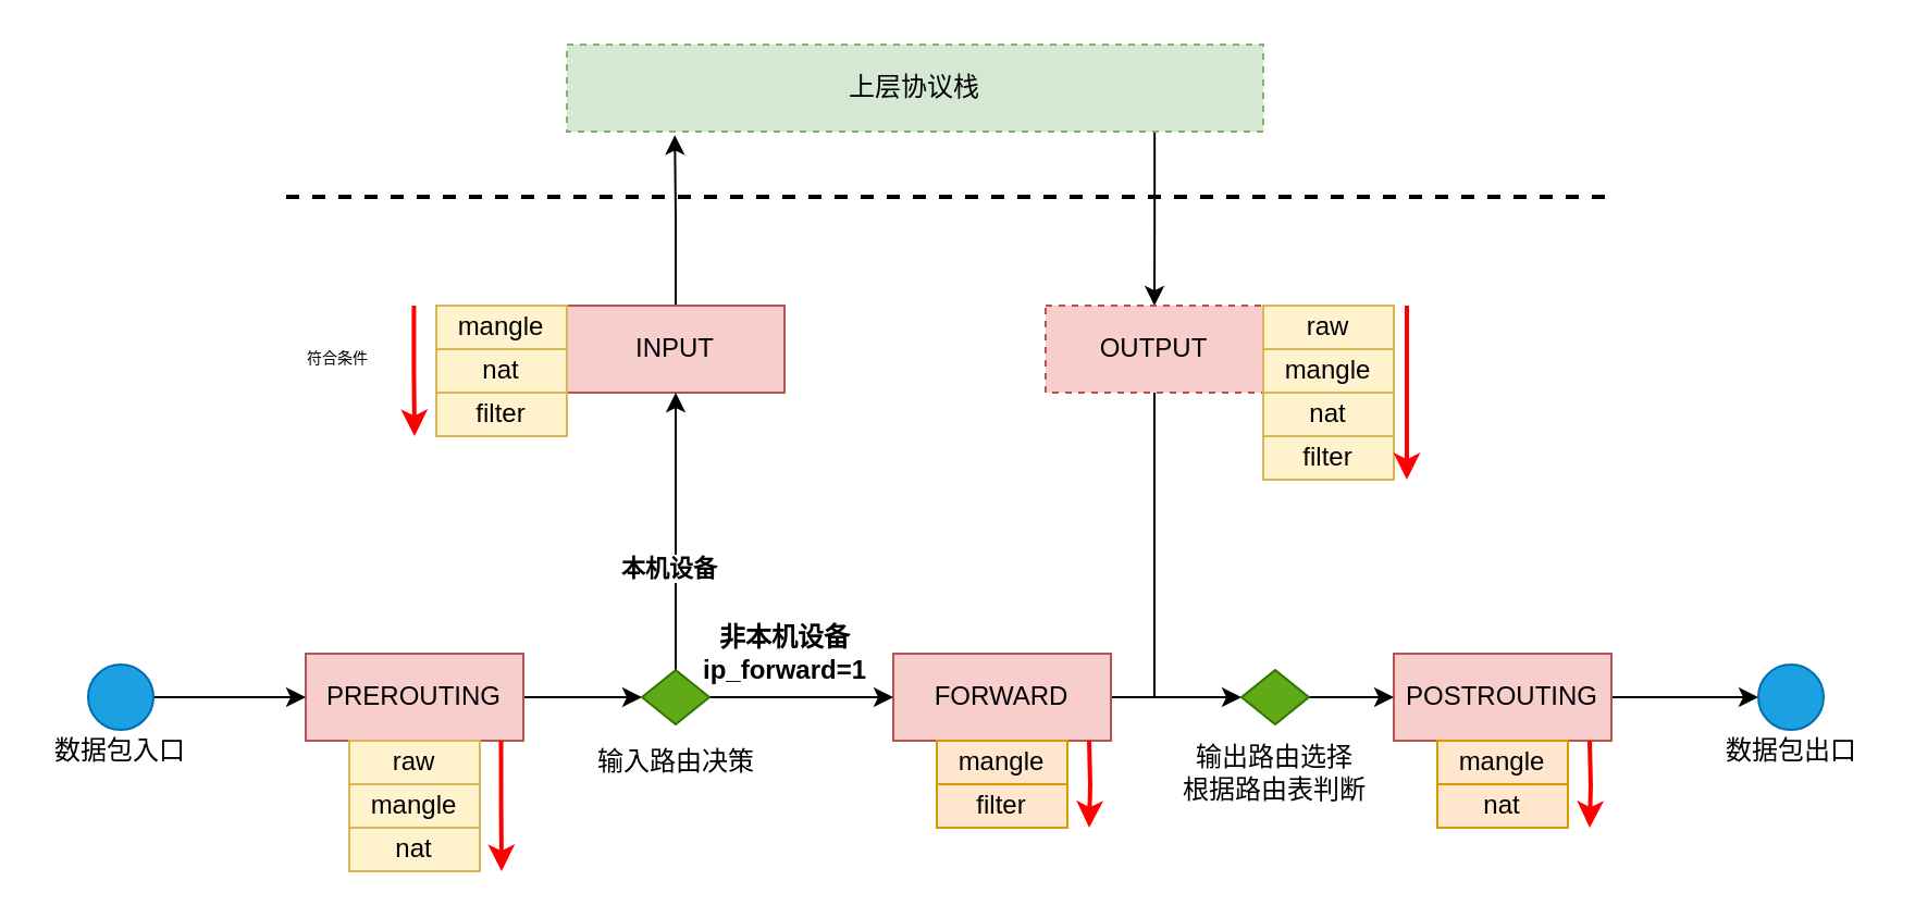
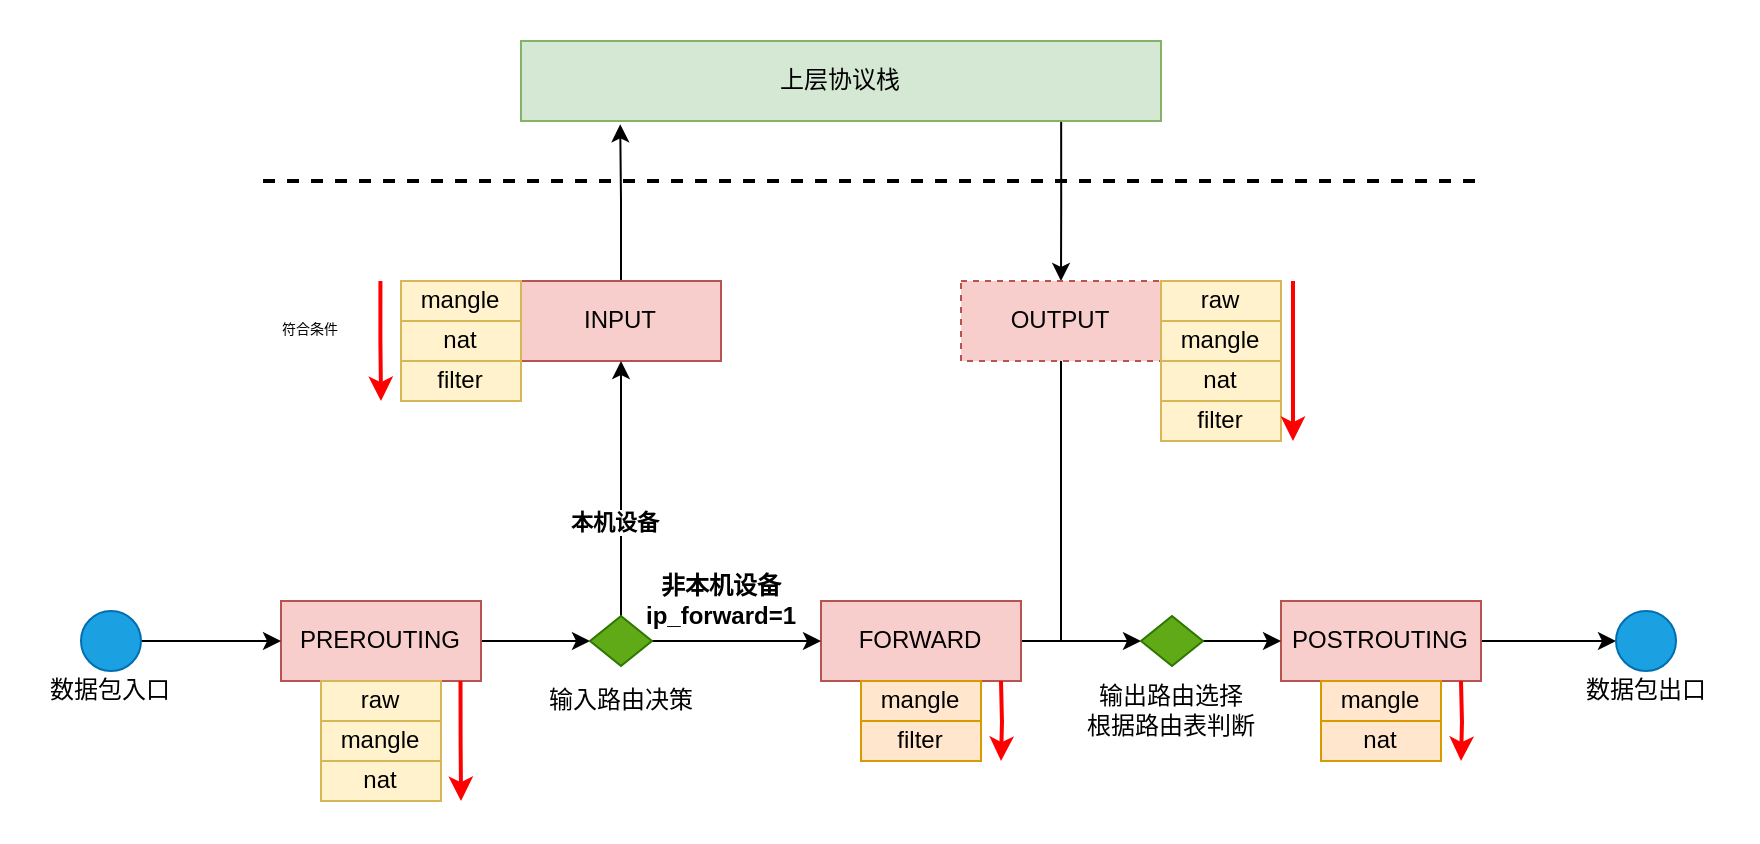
  <mxCell id="0" />
  <mxCell id="1" parent="0" />
  <mxCell id="2" style="edgeStyle=orthogonalEdgeStyle;rounded=0;orthogonalLoop=1;jettySize=auto;html=1;exitX=0.844;exitY=1.011;exitDx=0;exitDy=0;exitPerimeter=0;" parent="1" source="3" target="9" edge="1"><mxGeometry relative="1" as="geometry" /></mxCell>
- <mxCell id="3" value="上层协议栈" style="rounded=0;whiteSpace=wrap;html=1;fillColor=#d5e8d4;strokeColor=#82b366;dashed=1;" parent="1" vertex="1"><mxGeometry x="260" y="20" width="320" height="40" as="geometry" /></mxCell>
+ <mxCell id="3" value="上层协议栈" style="rounded=0;whiteSpace=wrap;html=1;fillColor=#d5e8d4;strokeColor=#82b366;" parent="1" vertex="1"><mxGeometry x="260" y="20" width="320" height="40" as="geometry" /></mxCell>
  <mxCell id="4" style="edgeStyle=orthogonalEdgeStyle;rounded=0;orthogonalLoop=1;jettySize=auto;html=1;exitX=0.5;exitY=0;exitDx=0;exitDy=0;entryX=0.155;entryY=1.041;entryDx=0;entryDy=0;entryPerimeter=0;" parent="1" source="5" target="3" edge="1"><mxGeometry relative="1" as="geometry" /></mxCell>
  <mxCell id="5" value="INPUT" style="rounded=0;whiteSpace=wrap;html=1;fillColor=#f8cecc;strokeColor=#b85450;" parent="1" vertex="1"><mxGeometry x="260" y="140" width="100" height="40" as="geometry" /></mxCell>
  <mxCell id="6" value="mangle" style="rounded=0;whiteSpace=wrap;html=1;fillColor=#fff2cc;strokeColor=#d6b656;" parent="1" vertex="1"><mxGeometry x="200" y="140" width="60" height="20" as="geometry" /></mxCell>
  <mxCell id="7" value="nat" style="rounded=0;whiteSpace=wrap;html=1;fillColor=#fff2cc;strokeColor=#d6b656;" parent="1" vertex="1"><mxGeometry x="200" y="160" width="60" height="20" as="geometry" /></mxCell>
  <mxCell id="8" value="filter" style="rounded=0;whiteSpace=wrap;html=1;fillColor=#fff2cc;strokeColor=#d6b656;" parent="1" vertex="1"><mxGeometry x="200" y="180" width="60" height="20" as="geometry" /></mxCell>
  <mxCell id="9" value="OUTPUT" style="rounded=0;whiteSpace=wrap;html=1;fillColor=#f8cecc;strokeColor=#b85450;dashed=1;" parent="1" vertex="1"><mxGeometry x="480" y="140" width="100" height="40" as="geometry" /></mxCell>
  <mxCell id="10" value="mangle" style="rounded=0;whiteSpace=wrap;html=1;fillColor=#fff2cc;strokeColor=#d6b656;" parent="1" vertex="1"><mxGeometry x="580" y="160" width="60" height="20" as="geometry" /></mxCell>
  <mxCell id="11" value="nat" style="rounded=0;whiteSpace=wrap;html=1;fillColor=#fff2cc;strokeColor=#d6b656;" parent="1" vertex="1"><mxGeometry x="580" y="180" width="60" height="20" as="geometry" /></mxCell>
  <mxCell id="12" value="filter" style="rounded=0;whiteSpace=wrap;html=1;fillColor=#fff2cc;strokeColor=#d6b656;" parent="1" vertex="1"><mxGeometry x="580" y="200" width="60" height="20" as="geometry" /></mxCell>
  <mxCell id="13" value="raw" style="rounded=0;whiteSpace=wrap;html=1;fillColor=#fff2cc;strokeColor=#d6b656;" parent="1" vertex="1"><mxGeometry x="580" y="140" width="60" height="20" as="geometry" /></mxCell>
  <mxCell id="14" style="edgeStyle=orthogonalEdgeStyle;rounded=0;orthogonalLoop=1;jettySize=auto;html=1;exitX=1;exitY=0.5;exitDx=0;exitDy=0;entryX=0;entryY=0.5;entryDx=0;entryDy=0;" edge="1" parent="1" source="15" target="33"><mxGeometry relative="1" as="geometry"><mxPoint x="757.5" y="322.5" as="sourcePoint" /></mxGeometry></mxCell>
  <mxCell id="15" value="POSTROUTING" style="rounded=0;whiteSpace=wrap;html=1;fillColor=#f8cecc;strokeColor=#b85450;" parent="1" vertex="1"><mxGeometry x="640" y="300" width="100" height="40" as="geometry" /></mxCell>
  <mxCell id="16" value="mangle" style="rounded=0;whiteSpace=wrap;html=1;fillColor=#ffe6cc;strokeColor=#d79b00;" parent="1" vertex="1"><mxGeometry x="660" y="340" width="60" height="20" as="geometry" /></mxCell>
  <mxCell id="17" value="nat" style="rounded=0;whiteSpace=wrap;html=1;fillColor=#ffe6cc;strokeColor=#d79b00;" parent="1" vertex="1"><mxGeometry x="660" y="360" width="60" height="20" as="geometry" /></mxCell>
  <mxCell id="18" style="edgeStyle=orthogonalEdgeStyle;rounded=0;orthogonalLoop=1;jettySize=auto;html=1;exitX=1;exitY=0.5;exitDx=0;exitDy=0;entryX=0;entryY=0.5;entryDx=0;entryDy=0;" parent="1" source="19" target="48" edge="1"><mxGeometry relative="1" as="geometry" /></mxCell>
  <mxCell id="19" value="FORWARD" style="rounded=0;whiteSpace=wrap;html=1;fillColor=#f8cecc;strokeColor=#b85450;" parent="1" vertex="1"><mxGeometry x="410" y="300" width="100" height="40" as="geometry" /></mxCell>
  <mxCell id="20" value="mangle" style="rounded=0;whiteSpace=wrap;html=1;fillColor=#ffe6cc;strokeColor=#d79b00;" parent="1" vertex="1"><mxGeometry x="430" y="340" width="60" height="20" as="geometry" /></mxCell>
  <mxCell id="21" value="filter" style="rounded=0;whiteSpace=wrap;html=1;fillColor=#ffe6cc;strokeColor=#d79b00;" parent="1" vertex="1"><mxGeometry x="430" y="360" width="60" height="20" as="geometry" /></mxCell>
  <mxCell id="22" style="edgeStyle=orthogonalEdgeStyle;rounded=0;orthogonalLoop=1;jettySize=auto;html=1;exitX=1;exitY=0.5;exitDx=0;exitDy=0;" parent="1" source="23" target="32" edge="1"><mxGeometry relative="1" as="geometry" /></mxCell>
  <mxCell id="23" value="PREROUTING" style="rounded=0;whiteSpace=wrap;html=1;fillColor=#f8cecc;strokeColor=#b85450;" parent="1" vertex="1"><mxGeometry x="140" y="300" width="100" height="40" as="geometry" /></mxCell>
  <mxCell id="24" value="mangle" style="rounded=0;whiteSpace=wrap;html=1;fillColor=#fff2cc;strokeColor=#d6b656;" parent="1" vertex="1"><mxGeometry x="160" y="360" width="60" height="20" as="geometry" /></mxCell>
  <mxCell id="25" value="nat" style="rounded=0;whiteSpace=wrap;html=1;fillColor=#fff2cc;strokeColor=#d6b656;" parent="1" vertex="1"><mxGeometry x="160" y="380" width="60" height="20" as="geometry" /></mxCell>
  <mxCell id="26" value="raw" style="rounded=0;whiteSpace=wrap;html=1;fillColor=#fff2cc;strokeColor=#d6b656;" parent="1" vertex="1"><mxGeometry x="160" y="340" width="60" height="20" as="geometry" /></mxCell>
  <mxCell id="27" style="edgeStyle=orthogonalEdgeStyle;rounded=0;orthogonalLoop=1;jettySize=auto;html=1;" parent="1" source="28" target="23" edge="1"><mxGeometry relative="1" as="geometry" /></mxCell>
  <mxCell id="28" value="" style="ellipse;whiteSpace=wrap;html=1;aspect=fixed;fillColor=#1ba1e2;fontColor=#ffffff;strokeColor=#006EAF;" parent="1" vertex="1"><mxGeometry x="40" y="305" width="30" height="30" as="geometry" /></mxCell>
  <mxCell id="29" style="edgeStyle=orthogonalEdgeStyle;rounded=0;orthogonalLoop=1;jettySize=auto;html=1;exitX=0.5;exitY=0;exitDx=0;exitDy=0;" parent="1" source="32" target="5" edge="1"><mxGeometry relative="1" as="geometry" /></mxCell>
  <mxCell id="30" value="本机设备" style="edgeLabel;html=1;align=center;verticalAlign=middle;resizable=0;points=[];fontStyle=1" parent="29" vertex="1" connectable="0"><mxGeometry x="-0.262" y="4" relative="1" as="geometry"><mxPoint as="offset" /></mxGeometry></mxCell>
  <mxCell id="31" style="edgeStyle=orthogonalEdgeStyle;rounded=0;orthogonalLoop=1;jettySize=auto;html=1;exitX=1;exitY=0.5;exitDx=0;exitDy=0;" parent="1" source="32" target="19" edge="1"><mxGeometry relative="1" as="geometry" /></mxCell>
  <mxCell id="32" value="" style="rhombus;whiteSpace=wrap;html=1;fillColor=#60a917;fontColor=#ffffff;strokeColor=#2D7600;" parent="1" vertex="1"><mxGeometry x="294.5" y="307.5" width="31" height="25" as="geometry" /></mxCell>
  <mxCell id="33" value="" style="ellipse;whiteSpace=wrap;html=1;aspect=fixed;fillColor=#1ba1e2;fontColor=#ffffff;strokeColor=#006EAF;" parent="1" vertex="1"><mxGeometry x="807.5" y="305" width="30" height="30" as="geometry" /></mxCell>
  <mxCell id="34" value="数据包出口" style="text;html=1;strokeColor=none;fillColor=none;align=center;verticalAlign=middle;whiteSpace=wrap;rounded=0;" parent="1" vertex="1"><mxGeometry x="787.5" y="330" width="70" height="30" as="geometry" /></mxCell>
  <mxCell id="35" value="数据包入口" style="text;html=1;strokeColor=none;fillColor=none;align=center;verticalAlign=middle;whiteSpace=wrap;rounded=0;" parent="1" vertex="1"><mxGeometry x="20" y="330" width="70" height="30" as="geometry" /></mxCell>
  <mxCell id="36" value="输入路由决策" style="text;html=1;strokeColor=none;fillColor=none;align=center;verticalAlign=middle;whiteSpace=wrap;rounded=0;" parent="1" vertex="1"><mxGeometry x="267.5" y="340" width="85" height="20" as="geometry" /></mxCell>
  <mxCell id="37" style="edgeStyle=orthogonalEdgeStyle;rounded=0;orthogonalLoop=1;jettySize=auto;html=1;strokeWidth=2;strokeColor=#FF0000;" parent="1" edge="1"><mxGeometry relative="1" as="geometry"><mxPoint x="646" y="140" as="sourcePoint" /><mxPoint x="646" y="220" as="targetPoint" /></mxGeometry></mxCell>
  <mxCell id="38" style="edgeStyle=orthogonalEdgeStyle;rounded=0;orthogonalLoop=1;jettySize=auto;html=1;strokeWidth=2;strokeColor=#FF0000;" parent="1" edge="1"><mxGeometry relative="1" as="geometry"><mxPoint x="189.71" y="140" as="sourcePoint" /><mxPoint x="190" y="200" as="targetPoint" /><Array as="points"><mxPoint x="190" y="170" /></Array></mxGeometry></mxCell>
  <mxCell id="39" style="edgeStyle=orthogonalEdgeStyle;rounded=0;orthogonalLoop=1;jettySize=auto;html=1;strokeWidth=2;strokeColor=#FF0000;" parent="1" edge="1"><mxGeometry relative="1" as="geometry"><mxPoint x="730" y="340" as="sourcePoint" /><mxPoint x="730" y="380" as="targetPoint" /></mxGeometry></mxCell>
  <mxCell id="40" style="edgeStyle=orthogonalEdgeStyle;rounded=0;orthogonalLoop=1;jettySize=auto;html=1;strokeWidth=2;strokeColor=#FF0000;" parent="1" edge="1"><mxGeometry relative="1" as="geometry"><mxPoint x="500" y="340" as="sourcePoint" /><mxPoint x="500" y="380" as="targetPoint" /></mxGeometry></mxCell>
  <mxCell id="41" style="edgeStyle=orthogonalEdgeStyle;rounded=0;orthogonalLoop=1;jettySize=auto;html=1;strokeWidth=2;strokeColor=#FF0000;" parent="1" edge="1"><mxGeometry relative="1" as="geometry"><mxPoint x="229.76" y="340" as="sourcePoint" /><mxPoint x="230" y="400" as="targetPoint" /><Array as="points"><mxPoint x="230" y="370" /><mxPoint x="230" y="370" /></Array></mxGeometry></mxCell>
  <mxCell id="42" value="" style="endArrow=none;dashed=1;html=1;rounded=0;strokeColor=#000000;strokeWidth=2;" parent="1" edge="1"><mxGeometry width="50" height="50" relative="1" as="geometry"><mxPoint x="131" y="90" as="sourcePoint" /><mxPoint x="741" y="90" as="targetPoint" /></mxGeometry></mxCell>
  <mxCell id="43" value="符合条件" style="text;html=1;strokeColor=none;fillColor=none;align=center;verticalAlign=middle;whiteSpace=wrap;rounded=0;fontSize=7;" parent="1" vertex="1"><mxGeometry x="130" y="160" width="50" height="10" as="geometry" /></mxCell>
  <mxCell id="44" style="edgeStyle=orthogonalEdgeStyle;rounded=0;orthogonalLoop=1;jettySize=auto;html=1;exitX=1;exitY=0.5;exitDx=0;exitDy=0;entryX=0;entryY=0.5;entryDx=0;entryDy=0;" edge="1" parent="1" source="48" target="15"><mxGeometry relative="1" as="geometry" /></mxCell>
  <mxCell id="45" value="输出路由选择&lt;br&gt;根据路由表判断" style="text;html=1;strokeColor=none;fillColor=none;align=center;verticalAlign=middle;whiteSpace=wrap;rounded=0;" parent="1" vertex="1"><mxGeometry x="534.25" y="345" width="102.5" height="20" as="geometry" /></mxCell>
  <mxCell id="46" value="非本机设备&lt;br&gt;ip_forward=1" style="text;html=1;align=center;verticalAlign=middle;resizable=0;points=[];autosize=1;strokeColor=none;fillColor=none;fontStyle=1" parent="1" vertex="1"><mxGeometry x="310" y="280" width="100" height="40" as="geometry" /></mxCell>
  <mxCell id="47" value="" style="edgeStyle=orthogonalEdgeStyle;rounded=0;orthogonalLoop=1;jettySize=auto;html=1;exitX=0.5;exitY=1;exitDx=0;exitDy=0;endArrow=none;" edge="1" parent="1" source="9"><mxGeometry relative="1" as="geometry"><mxPoint x="530" y="180" as="sourcePoint" /><mxPoint x="530" y="320" as="targetPoint" /></mxGeometry></mxCell>
  <mxCell id="48" value="" style="rhombus;whiteSpace=wrap;html=1;fillColor=#60a917;fontColor=#ffffff;strokeColor=#2D7600;" parent="1" vertex="1"><mxGeometry x="570" y="307.5" width="31" height="25" as="geometry" /></mxCell>
